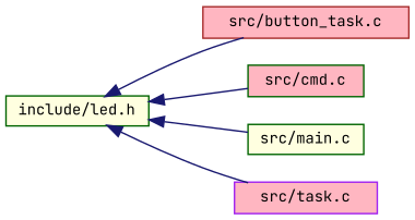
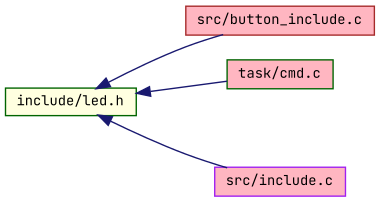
  digraph {
    fontname="JetBrains Mono"
    rankdir=LR
    node [color=darkgreen fillcolor=lightpink fontname="JetBrains Mono" fontsize=10 shape=record style=filled]
    edge [color=midnightblue dir=back fontname="JetBrains Mono" fontsize=10 labelfontname=Helvetica labelfontsize=10 style=solid]
    n1 [fillcolor=lightyellow fontcolor=black height=0.2 label="include/led.h" width=0.4]
-   n2 [color=brown height=0.2 label="src/button_task.c" width=0.4]
-   n3 [height=0.2 label="src/cmd.c" width=0.4]
-   n4 [fillcolor=lightyellow height=0.2 label="src/main.c" width=0.4]
-   n5 [color=purple height=0.2 label="src/task.c" width=0.4]
+   n2 [color=brown height=0.2 label="src/button_include.c" width=0.4]
+   n3 [height=0.2 label="task/cmd.c" width=0.4]
+   n5 [color=purple height=0.2 label="src/include.c" width=0.4]
    n1 -> n2
    n1 -> n3
-   n1 -> n4
    n1 -> n5
  }
